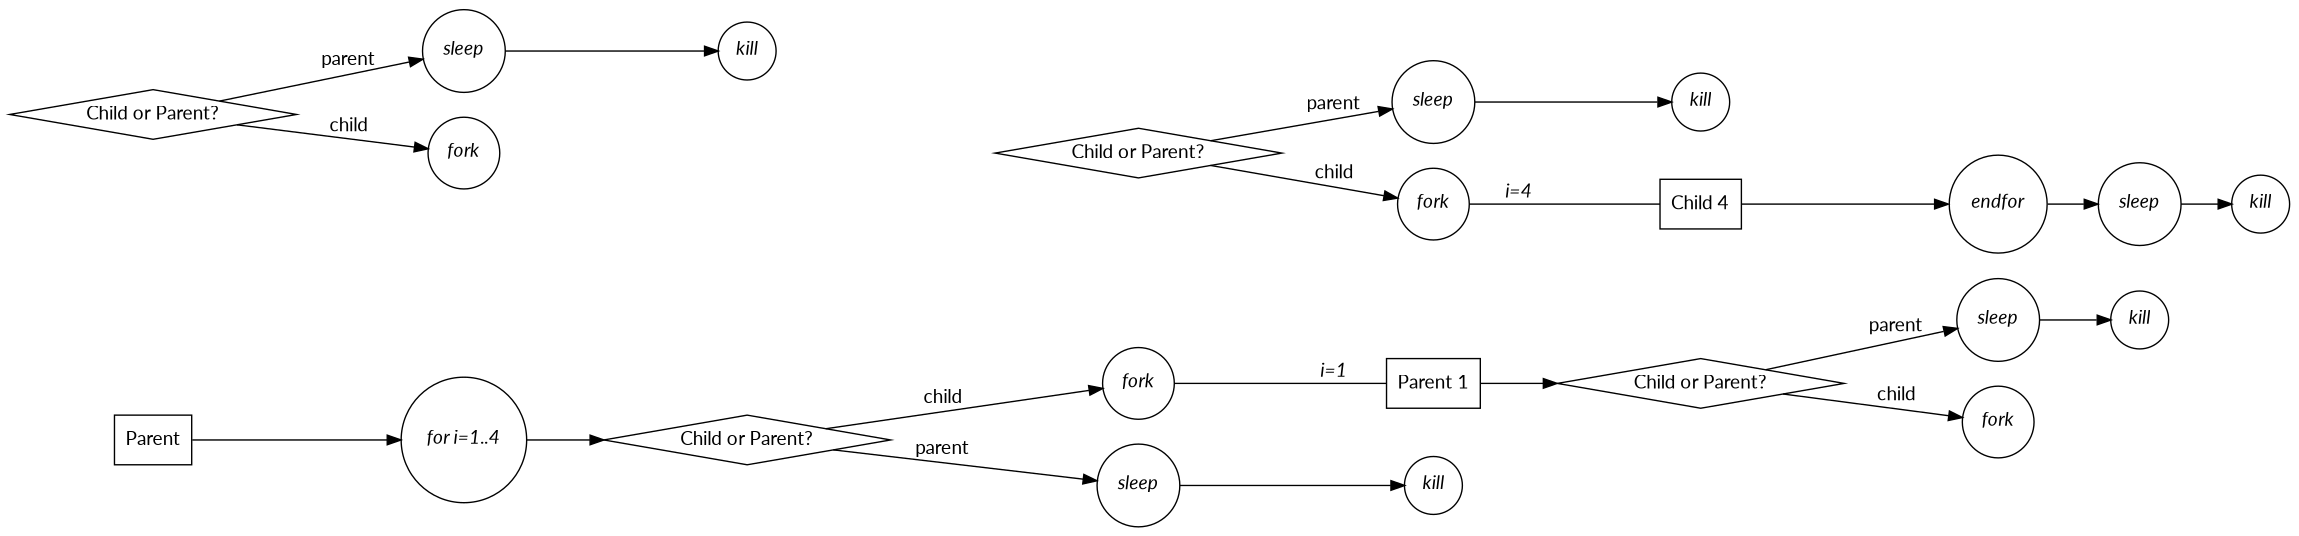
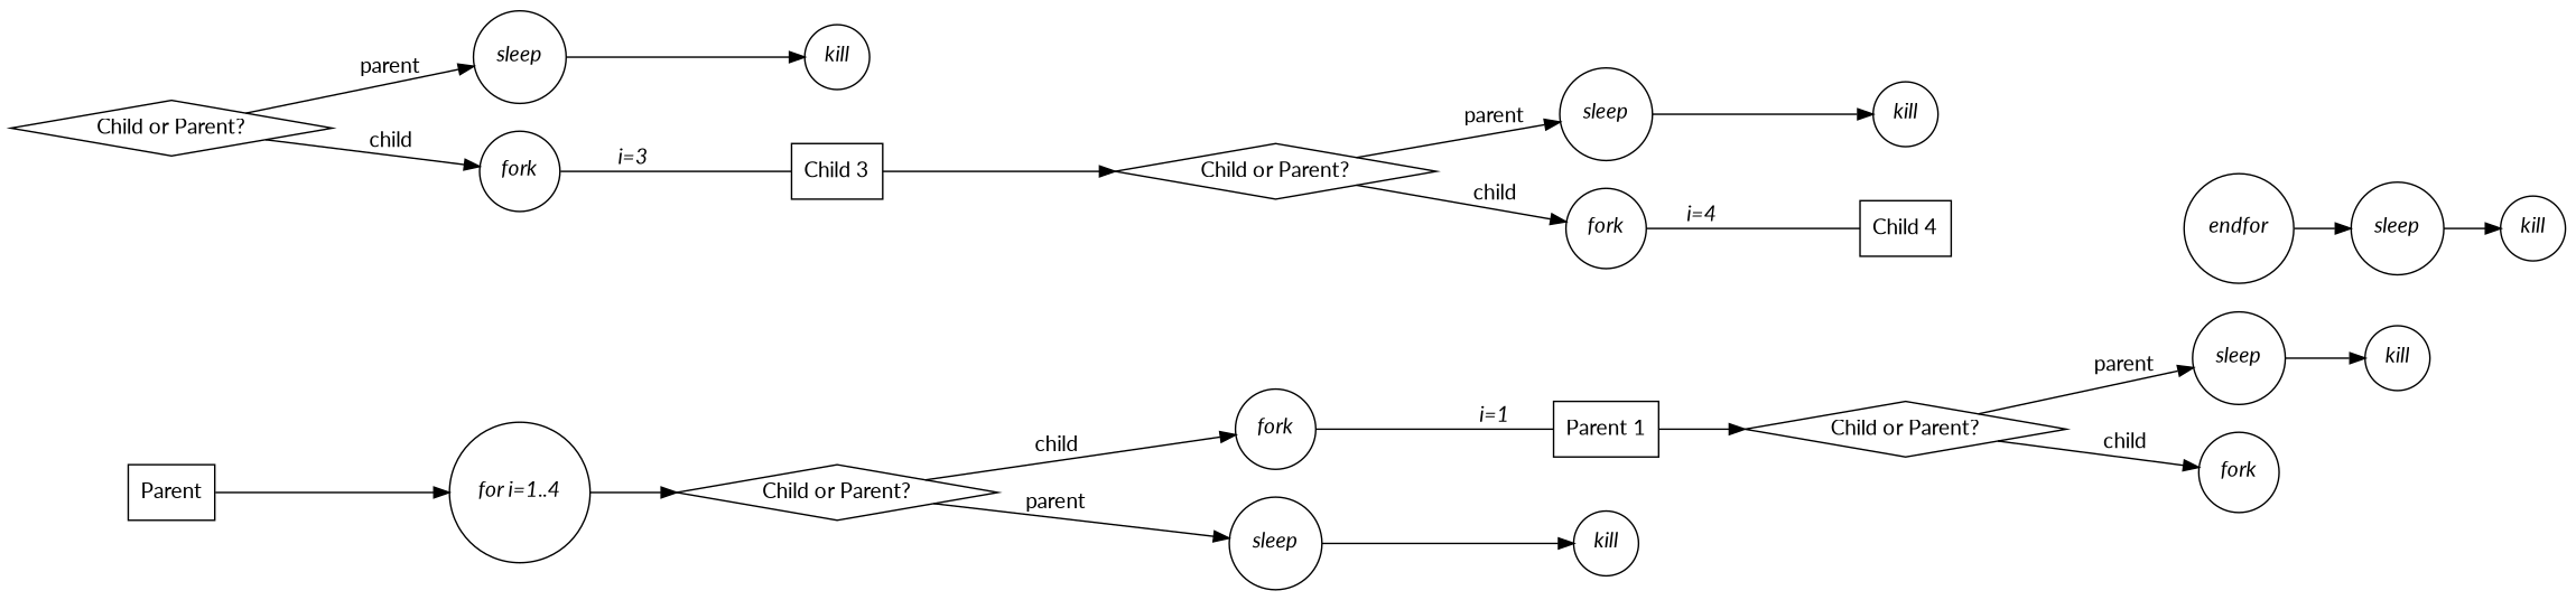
  digraph {
    fontname=Lato
    rankdir=LR
    node [fontname=Lato shape=circle]
    edge [fontname=Lato]
    n1 [label=Parent shape=box]
    n2 [label=<<i>for i=1..4</i>>]
    n3 [label="Child or Parent?" shape=diamond]
    n4 [label=<<i>fork</i>>]
    n5 [label=<<i>sleep</i>>]
    n6 [label="Parent 1" shape=box]
    n7 [label=<<i>kill</i>>]
    n8 [label="Child or Parent?" shape=diamond]
    n9 [label=<<i>sleep</i>>]
    n10 [label=<<i>fork</i>>]
    n11 [label="Child or Parent?" shape=diamond]
    n12 [label=<<i>sleep</i>>]
    n13 [label=<<i>fork</i>>]
+   n14 [label="Child 3" shape=box]
    n15 [label="Child or Parent?" shape=diamond]
    n16 [label=<<i>sleep</i>>]
    n17 [label=<<i>fork</i>>]
    n18 [label="Child 4" shape=box]
    n19 [label=<<i>endfor</i>>]
    n20 [label=<<i>sleep</i>>]
    n21 [label=<<i>kill</i>>]
    n22 [label=<<i>kill</i>>]
    n23 [label=<<i>kill</i>>]
    n24 [label=<<i>kill</i>>]
    n1 -> n2
    n2 -> n3
    n3 -> n4 [label=child]
    n3 -> n5 [label=parent]
    n4 -> n6 [dir=none label=<<i>i=1</i>>]
    n5 -> n7
    n6 -> n8
    n8 -> n9 [label=parent]
    n8 -> n10 [label=child]
    n9 -> n21
    n11 -> n12 [label=parent]
    n11 -> n13 [label=child]
    n12 -> n22
+   n13 -> n14 [dir=none label=<<i>i=3</i>>]
+   n14 -> n15
    n15 -> n16 [label=parent]
    n15 -> n17 [label=child]
    n16 -> n23
    n17 -> n18 [dir=none label=<<i>i=4</i>>]
-   n18 -> n19
    n19 -> n20
    n20 -> n24
  }
